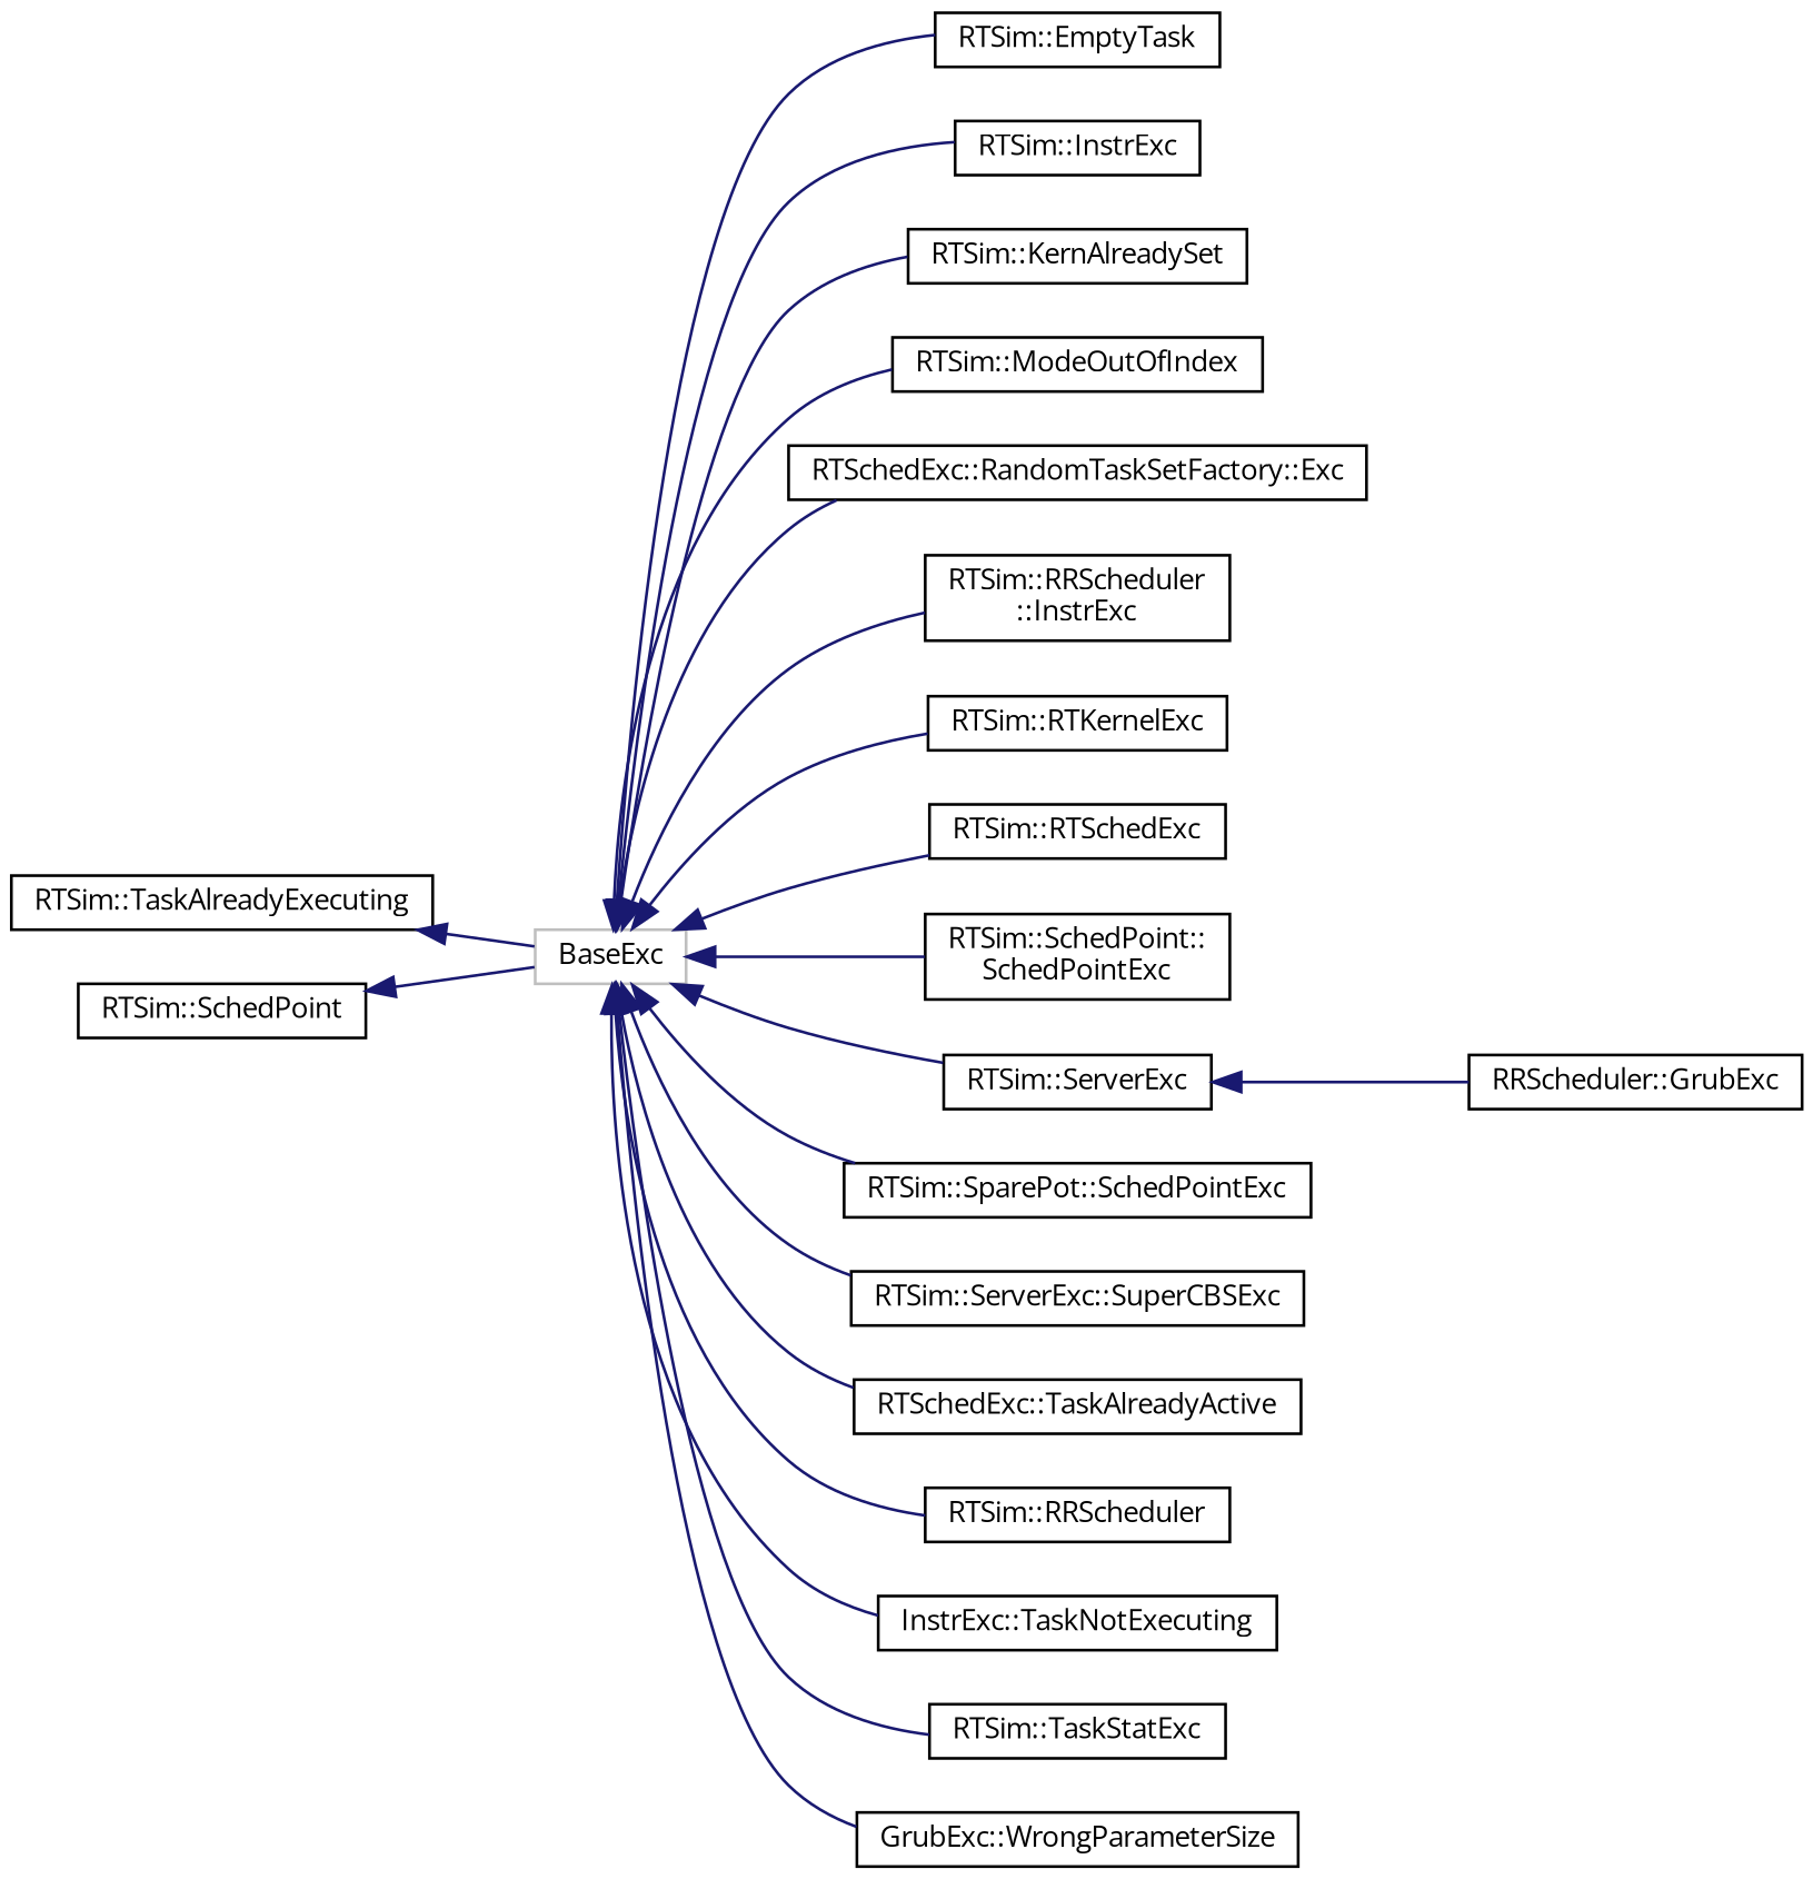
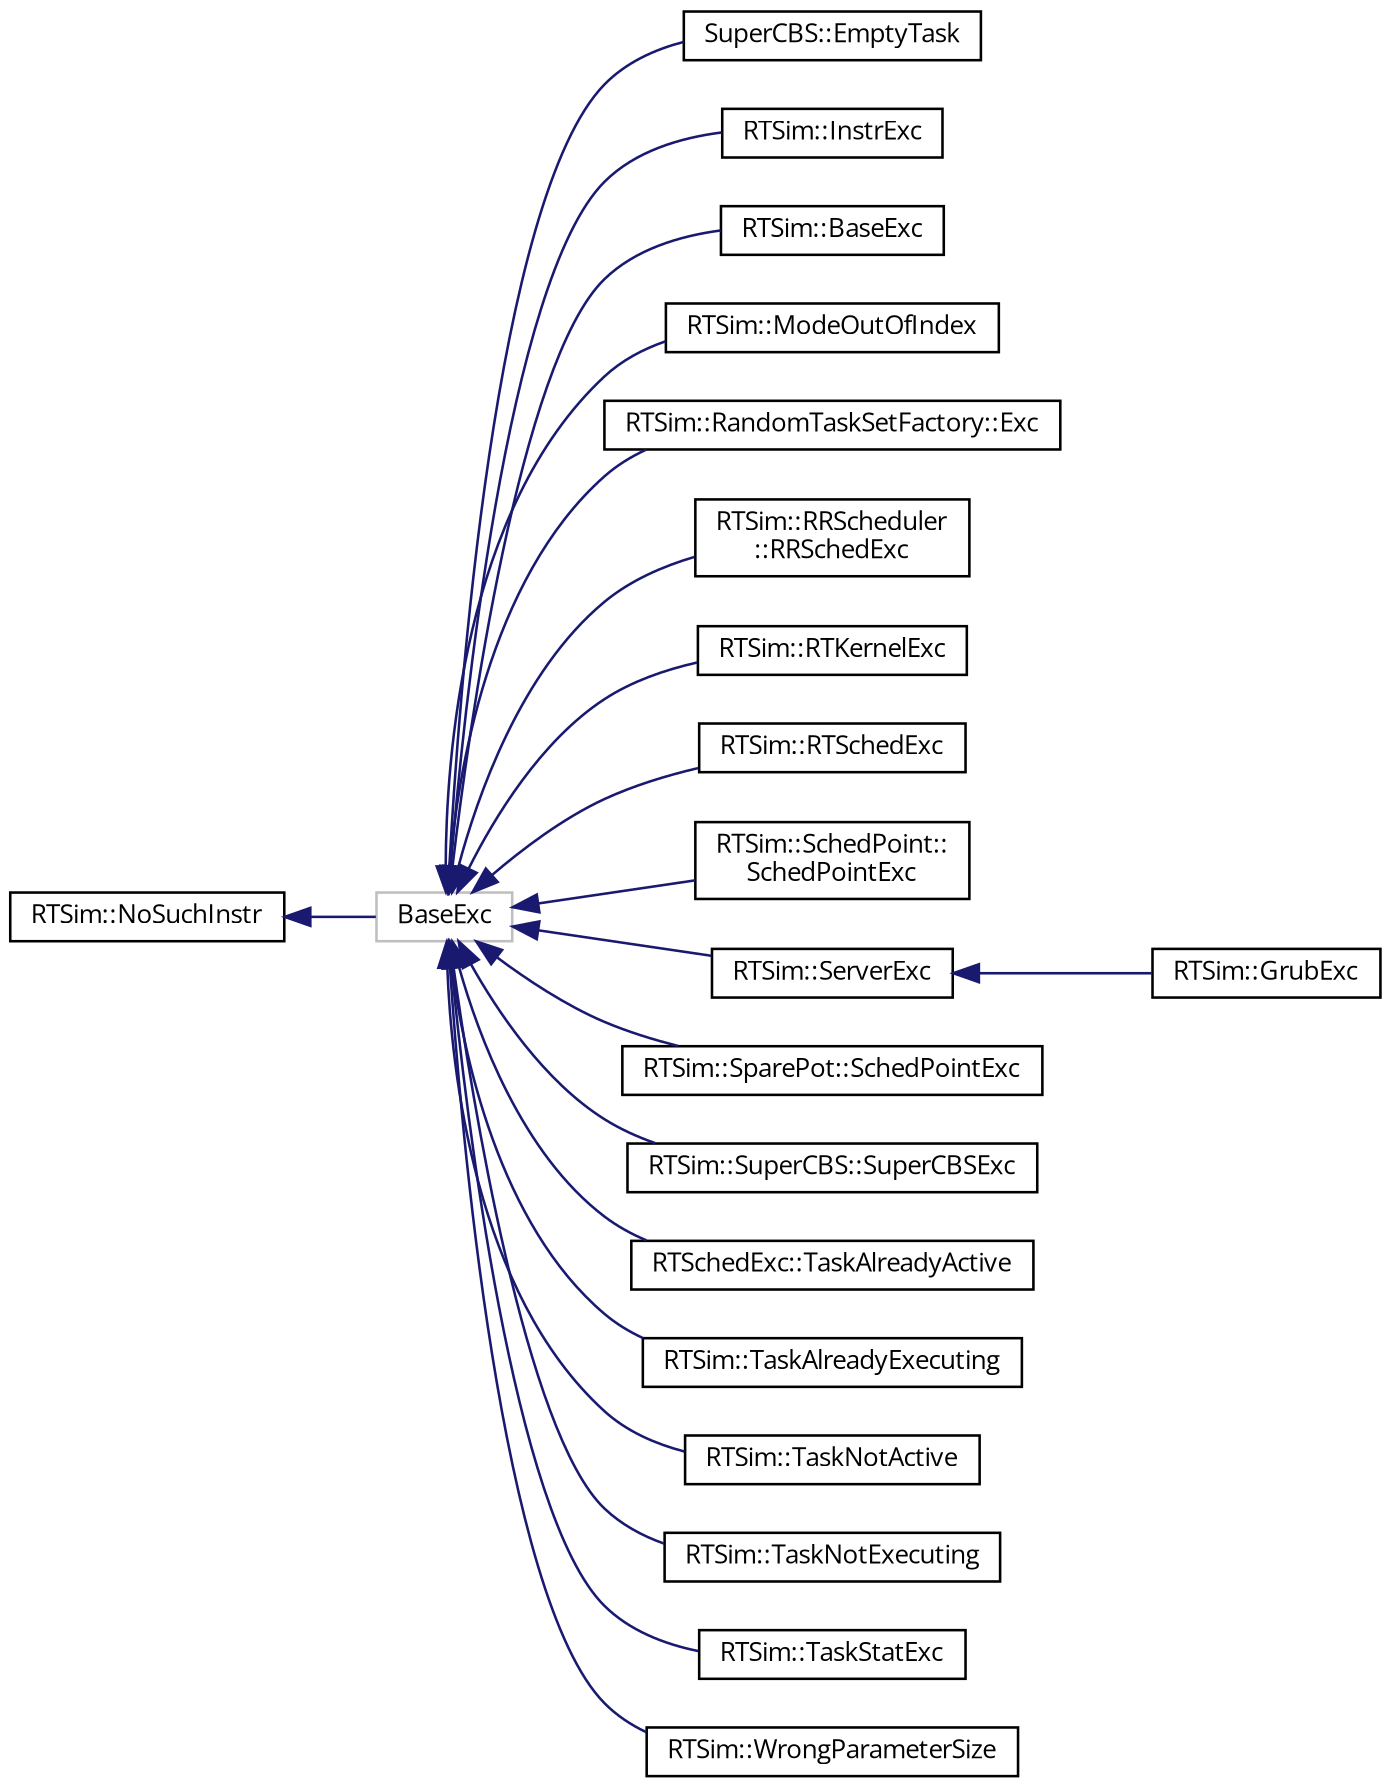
  digraph {
    fontname="Open Sans"
    rankdir=LR
    node [color=black fillcolor=white fontname="Open Sans" fontsize=10 shape=record style=filled]
    edge [color=midnightblue dir=back fontname="Open Sans" fontsize=10 labelfontname=Helvetica labelfontsize=10 style=solid]
    n1 [color=grey75 height=0.2 label=BaseExc width=0.4]
-   n2 [height=0.2 label="RTSim::EmptyTask" width=0.4]
+   n2 [height=0.2 label="SuperCBS::EmptyTask" width=0.4]
    n3 [height=0.2 label="RTSim::InstrExc" width=0.4]
-   n4 [height=0.2 label="RTSim::KernAlreadySet" width=0.4]
+   n4 [height=0.2 label="RTSim::BaseExc" width=0.4]
    n5 [height=0.2 label="RTSim::ModeOutOfIndex" width=0.4]
-   n6 [height=0.2 label="RTSchedExc::RandomTaskSetFactory::Exc" width=0.4]
-   n7 [height=0.2 label="RTSim::RRScheduler\l::InstrExc" width=0.4]
+   n6 [height=0.2 label="RTSim::RandomTaskSetFactory::Exc" width=0.4]
+   n7 [height=0.2 label="RTSim::RRScheduler\l::RRSchedExc" width=0.4]
    n8 [height=0.2 label="RTSim::RTKernelExc" width=0.4]
    n9 [height=0.2 label="RTSim::RTSchedExc" width=0.4]
    n10 [height=0.2 label="RTSim::SchedPoint::\lSchedPointExc" width=0.4]
    n11 [height=0.2 label="RTSim::ServerExc" width=0.4]
    n12 [height=0.2 label="RTSim::SparePot::SchedPointExc" width=0.4]
-   n13 [height=0.2 label="RTSim::ServerExc::SuperCBSExc" width=0.4]
+   n13 [height=0.2 label="RTSim::SuperCBS::SuperCBSExc" width=0.4]
    n14 [height=0.2 label="RTSchedExc::TaskAlreadyActive" width=0.4]
    n15 [height=0.2 label="RTSim::TaskAlreadyExecuting" width=0.4]
-   n16 [height=0.2 label="RTSim::RRScheduler" width=0.4]
-   n17 [height=0.2 label="InstrExc::TaskNotExecuting" width=0.4]
+   n16 [height=0.2 label="RTSim::TaskNotActive" width=0.4]
+   n17 [height=0.2 label="RTSim::TaskNotExecuting" width=0.4]
    n18 [height=0.2 label="RTSim::TaskStatExc" width=0.4]
-   n19 [height=0.2 label="GrubExc::WrongParameterSize" width=0.4]
-   n20 [height=0.2 label="RTSim::SchedPoint" width=0.4]
-   n21 [height=0.2 label="RRScheduler::GrubExc" width=0.4]
+   n19 [height=0.2 label="RTSim::WrongParameterSize" width=0.4]
+   n20 [height=0.2 label="RTSim::NoSuchInstr" width=0.4]
+   n21 [height=0.2 label="RTSim::GrubExc" width=0.4]
    n1 -> n2
    n1 -> n3
    n1 -> n4
    n1 -> n5
    n1 -> n6
    n1 -> n7
    n1 -> n8
    n1 -> n9
    n1 -> n10
    n1 -> n11
    n1 -> n12
    n1 -> n13
    n1 -> n14
-   n15 -> n1
+   n1 -> n15
    n1 -> n16
    n1 -> n17
    n1 -> n18
    n1 -> n19
    n11 -> n21
    n20 -> n1
  }
